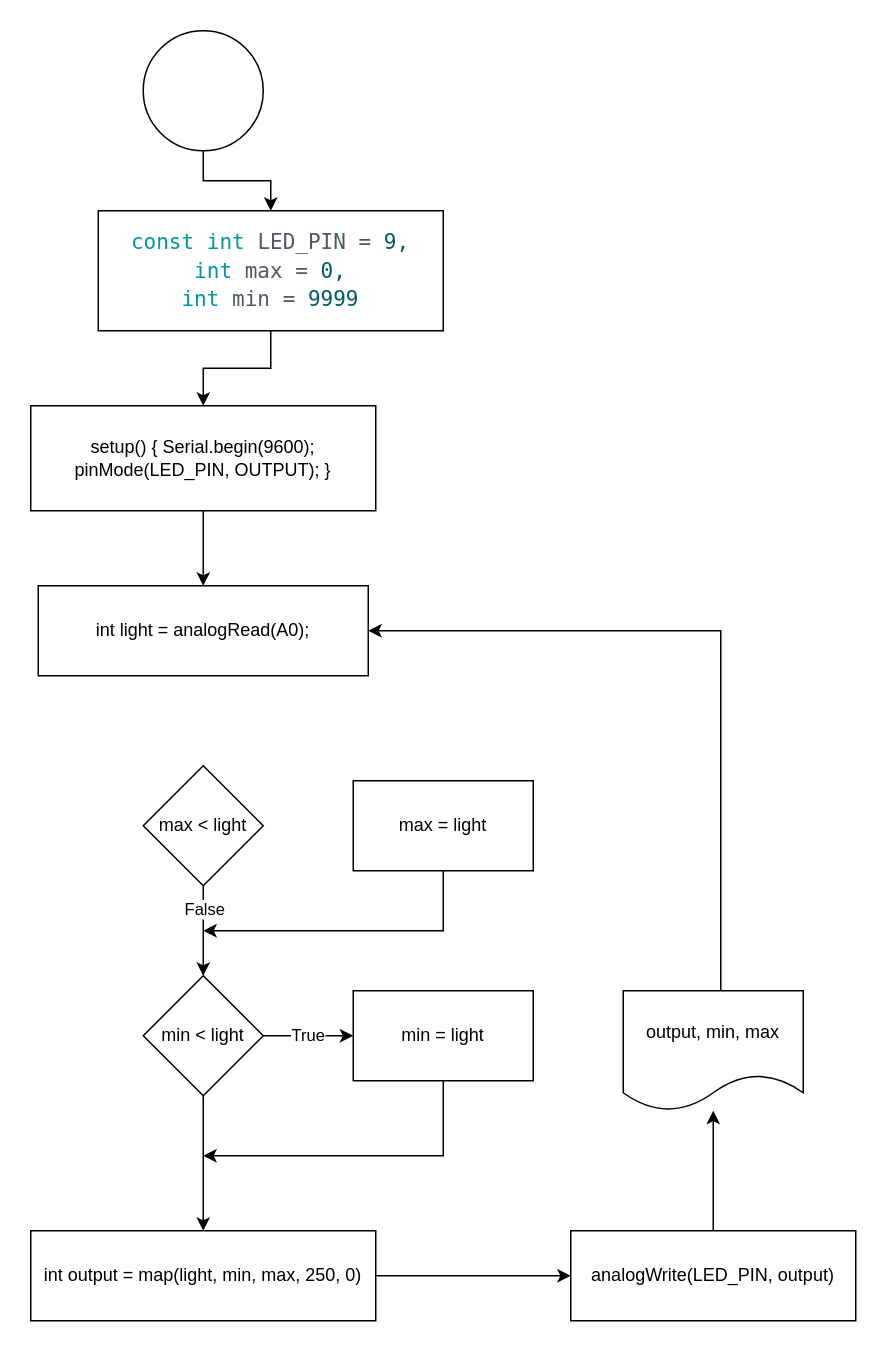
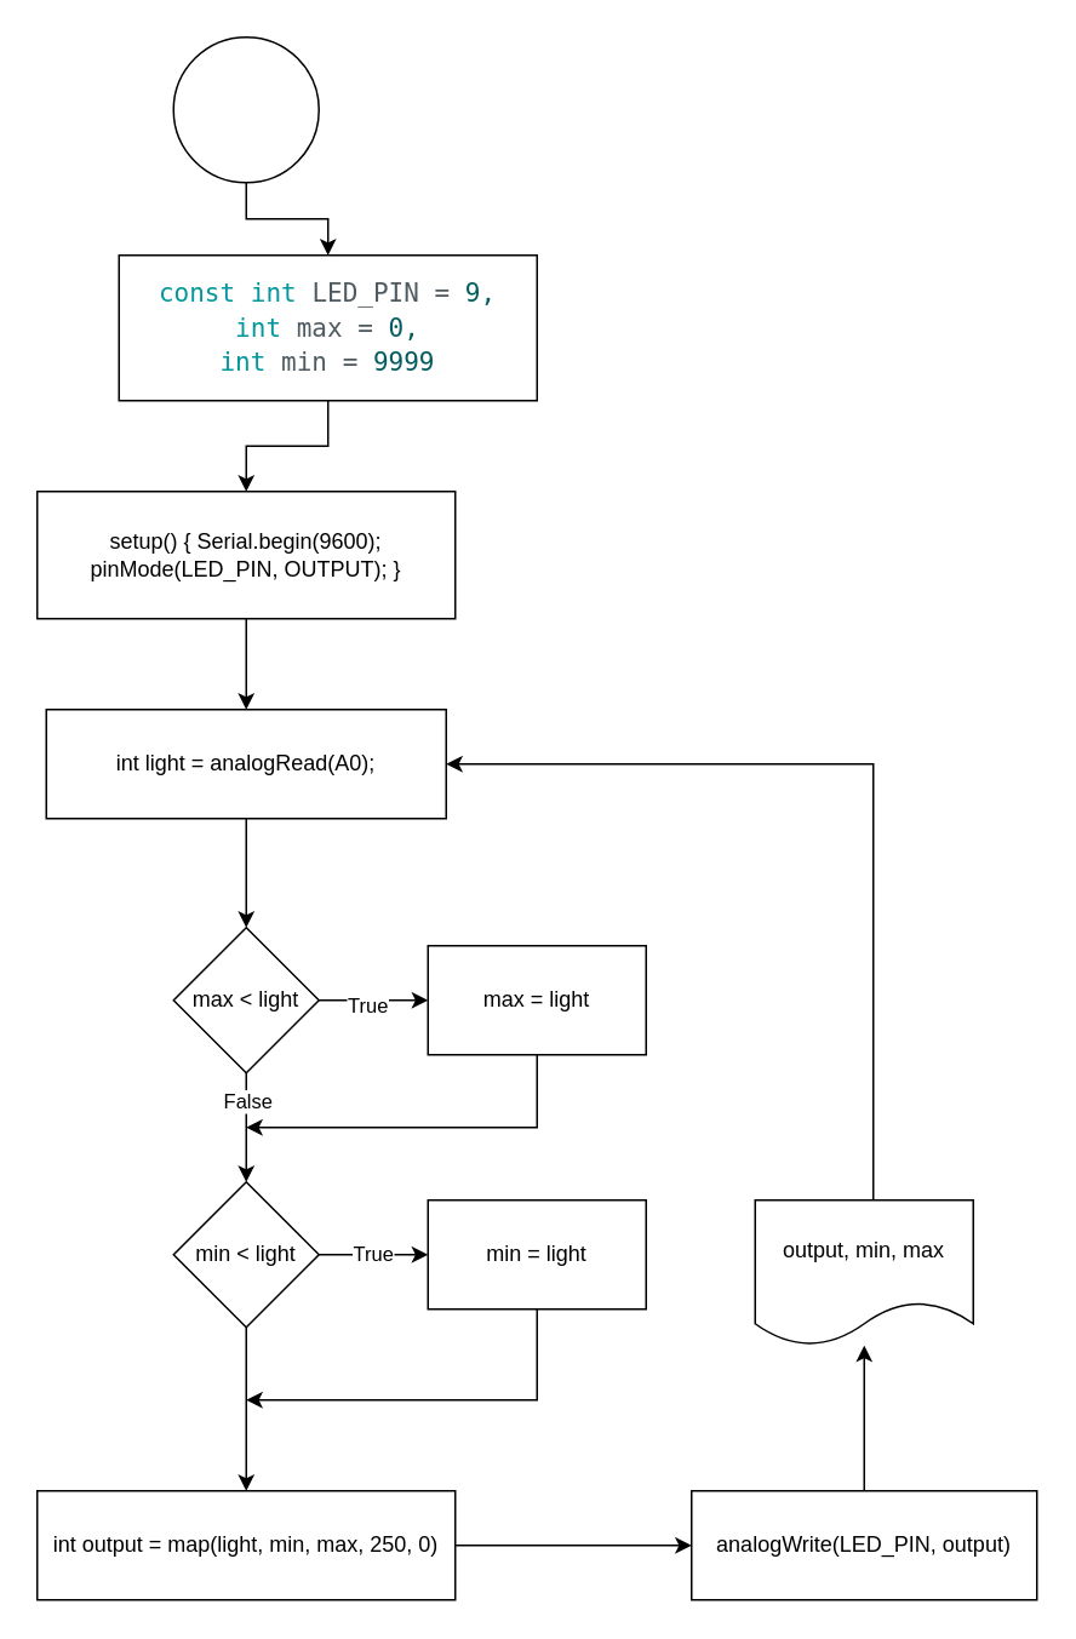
  <mxCell id="0" />
  <mxCell id="1" parent="0" />
  <mxCell id="2" value="" style="edgeStyle=orthogonalEdgeStyle;rounded=0;orthogonalLoop=1;jettySize=auto;html=1;" edge="1" parent="1" source="3" target="5"><mxGeometry relative="1" as="geometry" /></mxCell>
  <mxCell id="3" value="" style="ellipse;whiteSpace=wrap;html=1;aspect=fixed;" vertex="1" parent="1"><mxGeometry x="95" y="20" width="80" height="80" as="geometry" /></mxCell>
  <mxCell id="4" value="" style="edgeStyle=orthogonalEdgeStyle;rounded=0;orthogonalLoop=1;jettySize=auto;html=1;" edge="1" parent="1" source="5" target="7"><mxGeometry relative="1" as="geometry" /></mxCell>
  <mxCell id="5" value="&lt;div style=&quot;color: rgb(78, 91, 97); background-color: rgb(255, 255, 255); font-family: &amp;quot;Droid Sans Mono&amp;quot;, &amp;quot;monospace&amp;quot;, monospace; font-size: 14px; line-height: 19px; white-space: pre;&quot;&gt;&lt;div&gt;&lt;span style=&quot;color: #00979d;&quot;&gt;const&lt;/span&gt; &lt;span style=&quot;color: #00979d;&quot;&gt;int&lt;/span&gt; LED_PIN = &lt;span style=&quot;color: #005c5f;&quot;&gt;9,&lt;/span&gt;&lt;/div&gt;&lt;div&gt;&lt;span style=&quot;color: #00979d;&quot;&gt;int&lt;/span&gt; max = &lt;span style=&quot;color: #005c5f;&quot;&gt;0,&lt;/span&gt;&lt;/div&gt;&lt;div&gt;&lt;span style=&quot;color: #00979d;&quot;&gt;int&lt;/span&gt; min = &lt;span style=&quot;color: #005c5f;&quot;&gt;9999&lt;/span&gt;&lt;/div&gt;&lt;/div&gt;" style="whiteSpace=wrap;html=1;" vertex="1" parent="1"><mxGeometry x="65" y="140" width="230" height="80" as="geometry" /></mxCell>
  <mxCell id="6" value="" style="edgeStyle=orthogonalEdgeStyle;rounded=0;orthogonalLoop=1;jettySize=auto;html=1;" edge="1" parent="1" source="7" target="9"><mxGeometry relative="1" as="geometry" /></mxCell>
  <mxCell id="7" value="setup() {&amp;nbsp;&lt;span style=&quot;background-color: initial;&quot;&gt;Serial.begin(9600);&lt;/span&gt;&lt;div&gt;pinMode(LED_PIN, OUTPUT);&amp;nbsp;&lt;span style=&quot;background-color: initial;&quot;&gt;}&lt;/span&gt;&lt;/div&gt;" style="whiteSpace=wrap;html=1;" vertex="1" parent="1"><mxGeometry x="20" y="270" width="230" height="70" as="geometry" /></mxCell>
+ <mxCell id="8" value="" style="edgeStyle=orthogonalEdgeStyle;rounded=0;orthogonalLoop=1;jettySize=auto;html=1;" edge="1" parent="1" source="9" target="14"><mxGeometry relative="1" as="geometry" /></mxCell>
  <mxCell id="9" value="int light = analogRead(A0);" style="whiteSpace=wrap;html=1;" vertex="1" parent="1"><mxGeometry x="25" y="390" width="220" height="60" as="geometry" /></mxCell>
  <mxCell id="10" value="" style="edgeStyle=orthogonalEdgeStyle;rounded=0;orthogonalLoop=1;jettySize=auto;html=1;" edge="1" parent="1" source="14" target="18"><mxGeometry relative="1" as="geometry" /></mxCell>
  <mxCell id="11" value="False" style="edgeLabel;html=1;align=center;verticalAlign=middle;resizable=0;points=[];" vertex="1" connectable="0" parent="10"><mxGeometry x="-0.505" relative="1" as="geometry"><mxPoint as="offset" /></mxGeometry></mxCell>
+ <mxCell id="12" value="" style="edgeStyle=orthogonalEdgeStyle;rounded=0;orthogonalLoop=1;jettySize=auto;html=1;" edge="1" parent="1" source="14" target="20"><mxGeometry relative="1" as="geometry" /></mxCell>
+ <mxCell id="13" value="True" style="edgeLabel;html=1;align=center;verticalAlign=middle;resizable=0;points=[];" vertex="1" connectable="0" parent="12"><mxGeometry x="-0.133" y="-2" relative="1" as="geometry"><mxPoint as="offset" /></mxGeometry></mxCell>
  <mxCell id="14" value="max &amp;lt; light" style="rhombus;whiteSpace=wrap;html=1;" vertex="1" parent="1"><mxGeometry x="95" y="510" width="80" height="80" as="geometry" /></mxCell>
  <mxCell id="15" value="" style="edgeStyle=orthogonalEdgeStyle;rounded=0;orthogonalLoop=1;jettySize=auto;html=1;" edge="1" parent="1" source="18" target="22"><mxGeometry relative="1" as="geometry" /></mxCell>
  <mxCell id="16" value="True" style="edgeLabel;html=1;align=center;verticalAlign=middle;resizable=0;points=[];" vertex="1" connectable="0" parent="15"><mxGeometry x="-0.038" y="1" relative="1" as="geometry"><mxPoint as="offset" /></mxGeometry></mxCell>
  <mxCell id="17" value="" style="edgeStyle=orthogonalEdgeStyle;rounded=0;orthogonalLoop=1;jettySize=auto;html=1;" edge="1" parent="1" source="18" target="24"><mxGeometry relative="1" as="geometry" /></mxCell>
  <mxCell id="18" value="min &amp;lt; light" style="rhombus;whiteSpace=wrap;html=1;" vertex="1" parent="1"><mxGeometry x="95" y="650" width="80" height="80" as="geometry" /></mxCell>
  <mxCell id="19" style="edgeStyle=orthogonalEdgeStyle;rounded=0;orthogonalLoop=1;jettySize=auto;html=1;" edge="1" parent="1" source="20"><mxGeometry relative="1" as="geometry"><mxPoint x="135" y="620" as="targetPoint" /><Array as="points"><mxPoint x="295" y="620" /></Array></mxGeometry></mxCell>
  <mxCell id="20" value="max = light" style="whiteSpace=wrap;html=1;" vertex="1" parent="1"><mxGeometry x="235" y="520" width="120" height="60" as="geometry" /></mxCell>
  <mxCell id="21" style="edgeStyle=orthogonalEdgeStyle;rounded=0;orthogonalLoop=1;jettySize=auto;html=1;" edge="1" parent="1" source="22"><mxGeometry relative="1" as="geometry"><mxPoint x="135" y="770" as="targetPoint" /><Array as="points"><mxPoint x="295" y="770" /></Array></mxGeometry></mxCell>
  <mxCell id="22" value="min = light" style="whiteSpace=wrap;html=1;" vertex="1" parent="1"><mxGeometry x="235" y="660" width="120" height="60" as="geometry" /></mxCell>
  <mxCell id="23" value="" style="edgeStyle=orthogonalEdgeStyle;rounded=0;orthogonalLoop=1;jettySize=auto;html=1;" edge="1" parent="1" source="24" target="26"><mxGeometry relative="1" as="geometry" /></mxCell>
  <mxCell id="24" value="int output = map(light, min, max, 250, 0)" style="whiteSpace=wrap;html=1;" vertex="1" parent="1"><mxGeometry x="20" y="820" width="230" height="60" as="geometry" /></mxCell>
  <mxCell id="25" value="" style="edgeStyle=orthogonalEdgeStyle;rounded=0;orthogonalLoop=1;jettySize=auto;html=1;" edge="1" parent="1" source="26" target="28"><mxGeometry relative="1" as="geometry" /></mxCell>
  <mxCell id="26" value="analogWrite(LED_PIN, output)" style="whiteSpace=wrap;html=1;" vertex="1" parent="1"><mxGeometry x="380" y="820" width="190" height="60" as="geometry" /></mxCell>
  <mxCell id="27" style="edgeStyle=orthogonalEdgeStyle;rounded=0;orthogonalLoop=1;jettySize=auto;html=1;entryX=1;entryY=0.5;entryDx=0;entryDy=0;" edge="1" parent="1" source="28" target="9"><mxGeometry relative="1" as="geometry"><Array as="points"><mxPoint x="480" y="420" /></Array></mxGeometry></mxCell>
  <mxCell id="28" value="output, min, max" style="shape=document;whiteSpace=wrap;html=1;boundedLbl=1;" vertex="1" parent="1"><mxGeometry x="415" y="660" width="120" height="80" as="geometry" /></mxCell>
